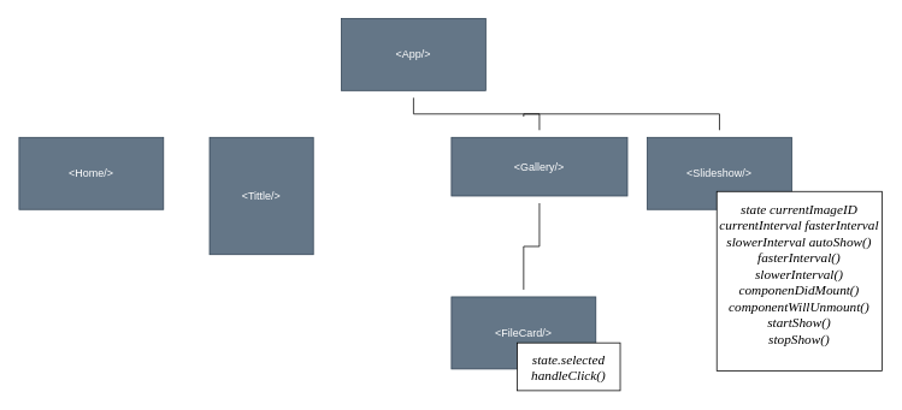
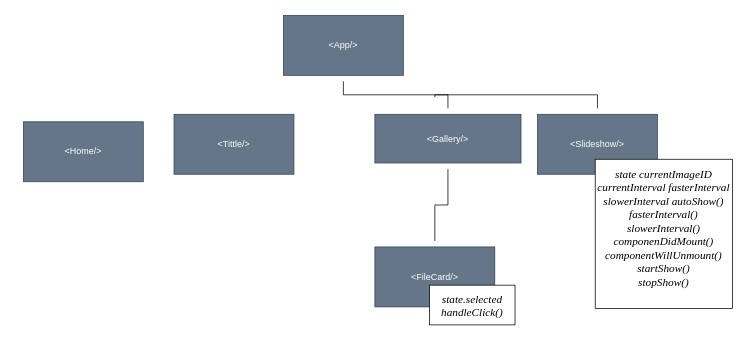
  <mxCell id="0" />
  <mxCell id="1" parent="0" />
  <mxCell id="2" style="edgeStyle=orthogonalEdgeStyle;rounded=0;orthogonalLoop=1;jettySize=auto;html=1;endArrow=none;endFill=0;startSize=14;endSize=14;sourcePerimeterSpacing=8;targetPerimeterSpacing=8;" edge="1" parent="1" source="3" target="6"><mxGeometry relative="1" as="geometry" /></mxCell>
  <mxCell id="3" value="&amp;lt;App/&amp;gt;" style="rounded=0;whiteSpace=wrap;html=1;hachureGap=4;fillColor=#647687;strokeColor=#314354;fontColor=#ffffff;" vertex="1" parent="1"><mxGeometry x="377" y="20" width="160" height="80" as="geometry" /></mxCell>
- <mxCell id="4" value="&amp;lt;Tittle/&amp;gt;" style="rounded=0;whiteSpace=wrap;html=1;hachureGap=4;fillColor=#647687;strokeColor=#314354;fontColor=#ffffff;" vertex="1" parent="1"><mxGeometry x="231" y="152" width="115" height="130" as="geometry" /></mxCell>
+ <mxCell id="4" value="&amp;lt;Tittle/&amp;gt;" style="rounded=0;whiteSpace=wrap;html=1;hachureGap=4;fillColor=#647687;strokeColor=#314354;fontColor=#ffffff;" vertex="1" parent="1"><mxGeometry x="231" y="152" width="160" height="80" as="geometry" /></mxCell>
  <mxCell id="5" style="edgeStyle=orthogonalEdgeStyle;rounded=0;orthogonalLoop=1;jettySize=auto;html=1;endArrow=none;endFill=0;startSize=14;endSize=14;sourcePerimeterSpacing=8;targetPerimeterSpacing=8;" edge="1" parent="1" source="6" target="9"><mxGeometry relative="1" as="geometry" /></mxCell>
  <mxCell id="6" value="&amp;lt;Gallery/&amp;gt;" style="rounded=0;whiteSpace=wrap;html=1;hachureGap=4;fillColor=#647687;strokeColor=#314354;fontColor=#ffffff;" vertex="1" parent="1"><mxGeometry x="499" y="152" width="195" height="65" as="geometry" /></mxCell>
  <mxCell id="7" style="edgeStyle=orthogonalEdgeStyle;rounded=0;orthogonalLoop=1;jettySize=auto;html=1;endArrow=none;endFill=0;startSize=14;endSize=14;sourcePerimeterSpacing=8;targetPerimeterSpacing=8;" edge="1" parent="1" source="8"><mxGeometry relative="1" as="geometry"><mxPoint x="579" y="129" as="targetPoint" /><Array as="points"><mxPoint x="796" y="126" /><mxPoint x="579" y="126" /></Array></mxGeometry></mxCell>
  <mxCell id="8" value="&amp;lt;Slideshow/&amp;gt;" style="rounded=0;whiteSpace=wrap;html=1;hachureGap=4;fillColor=#647687;strokeColor=#314354;fontColor=#ffffff;" vertex="1" parent="1"><mxGeometry x="716" y="152" width="160" height="80" as="geometry" /></mxCell>
  <mxCell id="9" value="&amp;lt;FileCard/&amp;gt;" style="rounded=0;whiteSpace=wrap;html=1;hachureGap=4;fillColor=#647687;strokeColor=#314354;fontColor=#ffffff;" vertex="1" parent="1"><mxGeometry x="499" y="329" width="160" height="80" as="geometry" /></mxCell>
- <mxCell id="10" value="&amp;lt;Home/&amp;gt;" style="rounded=0;whiteSpace=wrap;html=1;hachureGap=4;fillColor=#647687;strokeColor=#314354;fontColor=#ffffff;" vertex="1" parent="1"><mxGeometry x="20" y="152" width="160" height="80" as="geometry" /></mxCell>
+ <mxCell id="10" value="&amp;lt;Home/&amp;gt;" style="rounded=0;whiteSpace=wrap;html=1;hachureGap=4;fillColor=#647687;strokeColor=#314354;fontColor=#ffffff;" vertex="1" parent="1"><mxGeometry x="30" y="162" width="160" height="80" as="geometry" /></mxCell>
  <mxCell id="11" value="&lt;div class=&quot;page&quot; title=&quot;Page 1&quot; style=&quot;font-size: 15px&quot;&gt;&lt;span style=&quot;font-family: &amp;#34;consolas&amp;#34; ; font-style: italic&quot;&gt;state.selected handleClick()&lt;/span&gt;&lt;br&gt;&lt;/div&gt;" style="rounded=0;whiteSpace=wrap;html=1;hachureGap=4;" vertex="1" parent="1"><mxGeometry x="572" y="380" width="114" height="53" as="geometry" /></mxCell>
  <mxCell id="12" value="&lt;div class=&quot;page&quot; title=&quot;Page 1&quot; style=&quot;font-size: 15px&quot;&gt;&lt;span style=&quot;font-family: &amp;#34;consolas&amp;#34; ; font-style: italic&quot;&gt;state currentImageID currentInterval fasterInterval slowerInterval autoShow()&lt;/span&gt;&lt;br&gt;&lt;/div&gt;&lt;div class=&quot;page&quot; title=&quot;Page 1&quot; style=&quot;font-size: 15px&quot;&gt;&lt;span style=&quot;font-family: &amp;#34;consolas&amp;#34; ; font-style: italic&quot;&gt;fasterInterval()&lt;/span&gt;&lt;/div&gt;&lt;div class=&quot;page&quot; title=&quot;Page 1&quot; style=&quot;font-size: 15px&quot;&gt;&lt;span style=&quot;font-family: &amp;#34;consolas&amp;#34; ; font-style: italic&quot;&gt;slowerInterval()&lt;/span&gt;&lt;/div&gt;&lt;div class=&quot;page&quot; title=&quot;Page 1&quot; style=&quot;font-size: 15px&quot;&gt;&lt;span style=&quot;font-family: &amp;#34;consolas&amp;#34; ; font-style: italic&quot;&gt;componenDidMount()&lt;/span&gt;&lt;/div&gt;&lt;div class=&quot;page&quot; title=&quot;Page 1&quot; style=&quot;font-size: 15px&quot;&gt;&lt;span style=&quot;font-family: &amp;#34;consolas&amp;#34; ; font-style: italic&quot;&gt;componentWillUnmount()&lt;/span&gt;&lt;/div&gt;&lt;div class=&quot;page&quot; title=&quot;Page 1&quot; style=&quot;font-size: 15px&quot;&gt;&lt;span style=&quot;font-family: &amp;#34;consolas&amp;#34; ; font-style: italic&quot;&gt;startShow()&lt;/span&gt;&lt;/div&gt;&lt;div class=&quot;page&quot; title=&quot;Page 1&quot; style=&quot;font-size: 15px&quot;&gt;&lt;span style=&quot;font-family: &amp;#34;consolas&amp;#34; ; font-style: italic&quot;&gt;stopShow()&lt;/span&gt;&lt;/div&gt;&lt;div class=&quot;page&quot; title=&quot;Page 1&quot; style=&quot;font-size: 15px&quot;&gt;&lt;span style=&quot;font-family: &amp;#34;consolas&amp;#34; ; font-style: italic&quot;&gt;&lt;br&gt;&lt;/span&gt;&lt;/div&gt;" style="rounded=0;whiteSpace=wrap;html=1;hachureGap=4;" vertex="1" parent="1"><mxGeometry x="793" y="212" width="183" height="199" as="geometry" /></mxCell>
